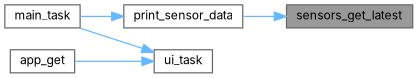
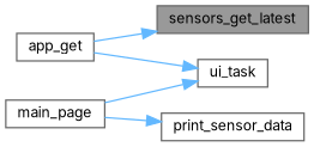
  digraph {
    fontname=Inter
    rankdir=RL
    node [color=grey40 fillcolor=white fontname=Inter fontsize=10 shape=box style=filled]
    edge [color=steelblue1 dir=back fontname=Inter fontsize=10 labelfontname=Helvetica labelfontsize=10 style=solid]
    n1 [color=gray40 fillcolor=grey60 fontcolor=black height=0.2 label=sensors_get_latest width=0.4]
    n2 [height=0.2 label=print_sensor_data width=0.4]
-   n3 [height=0.2 label=main_task width=0.4]
+   n3 [height=0.2 label=main_page width=0.4]
    n4 [height=0.2 label=ui_task width=0.4]
    n5 [height=0.2 label=app_get width=0.4]
-   n1 -> n2
+   n1 -> n5
    n2 -> n3
    n4 -> n3
    n4 -> n5
  }
